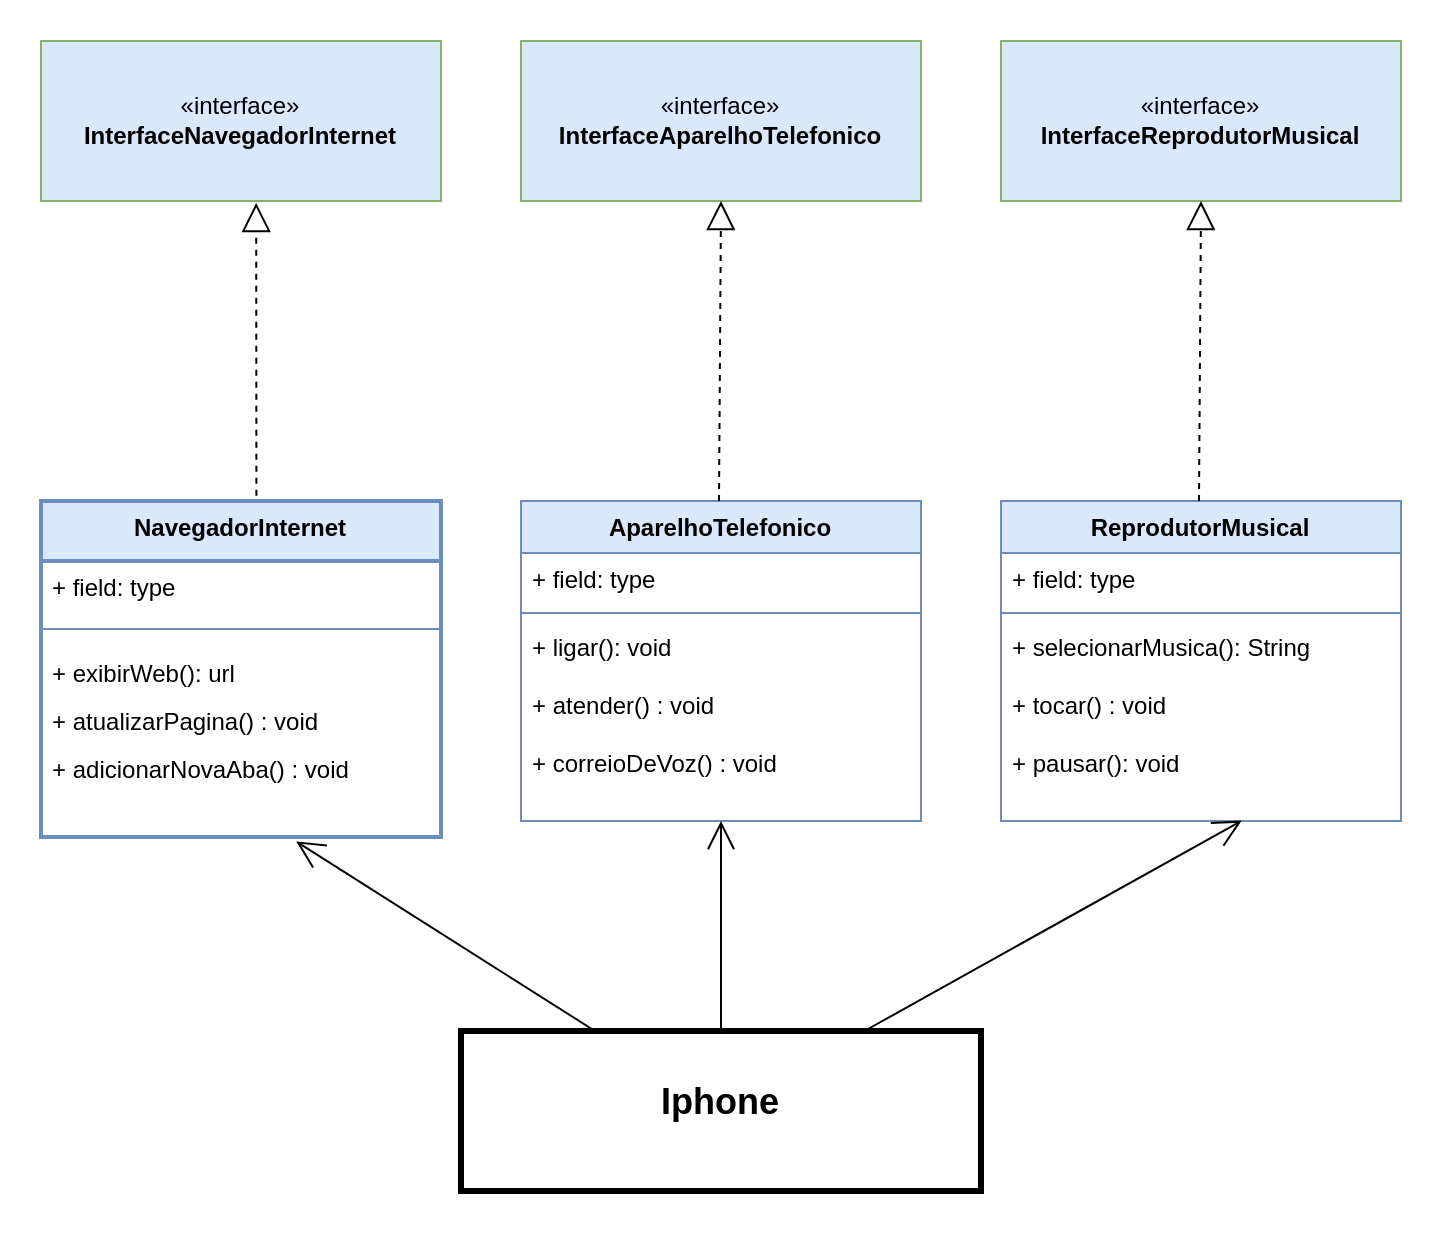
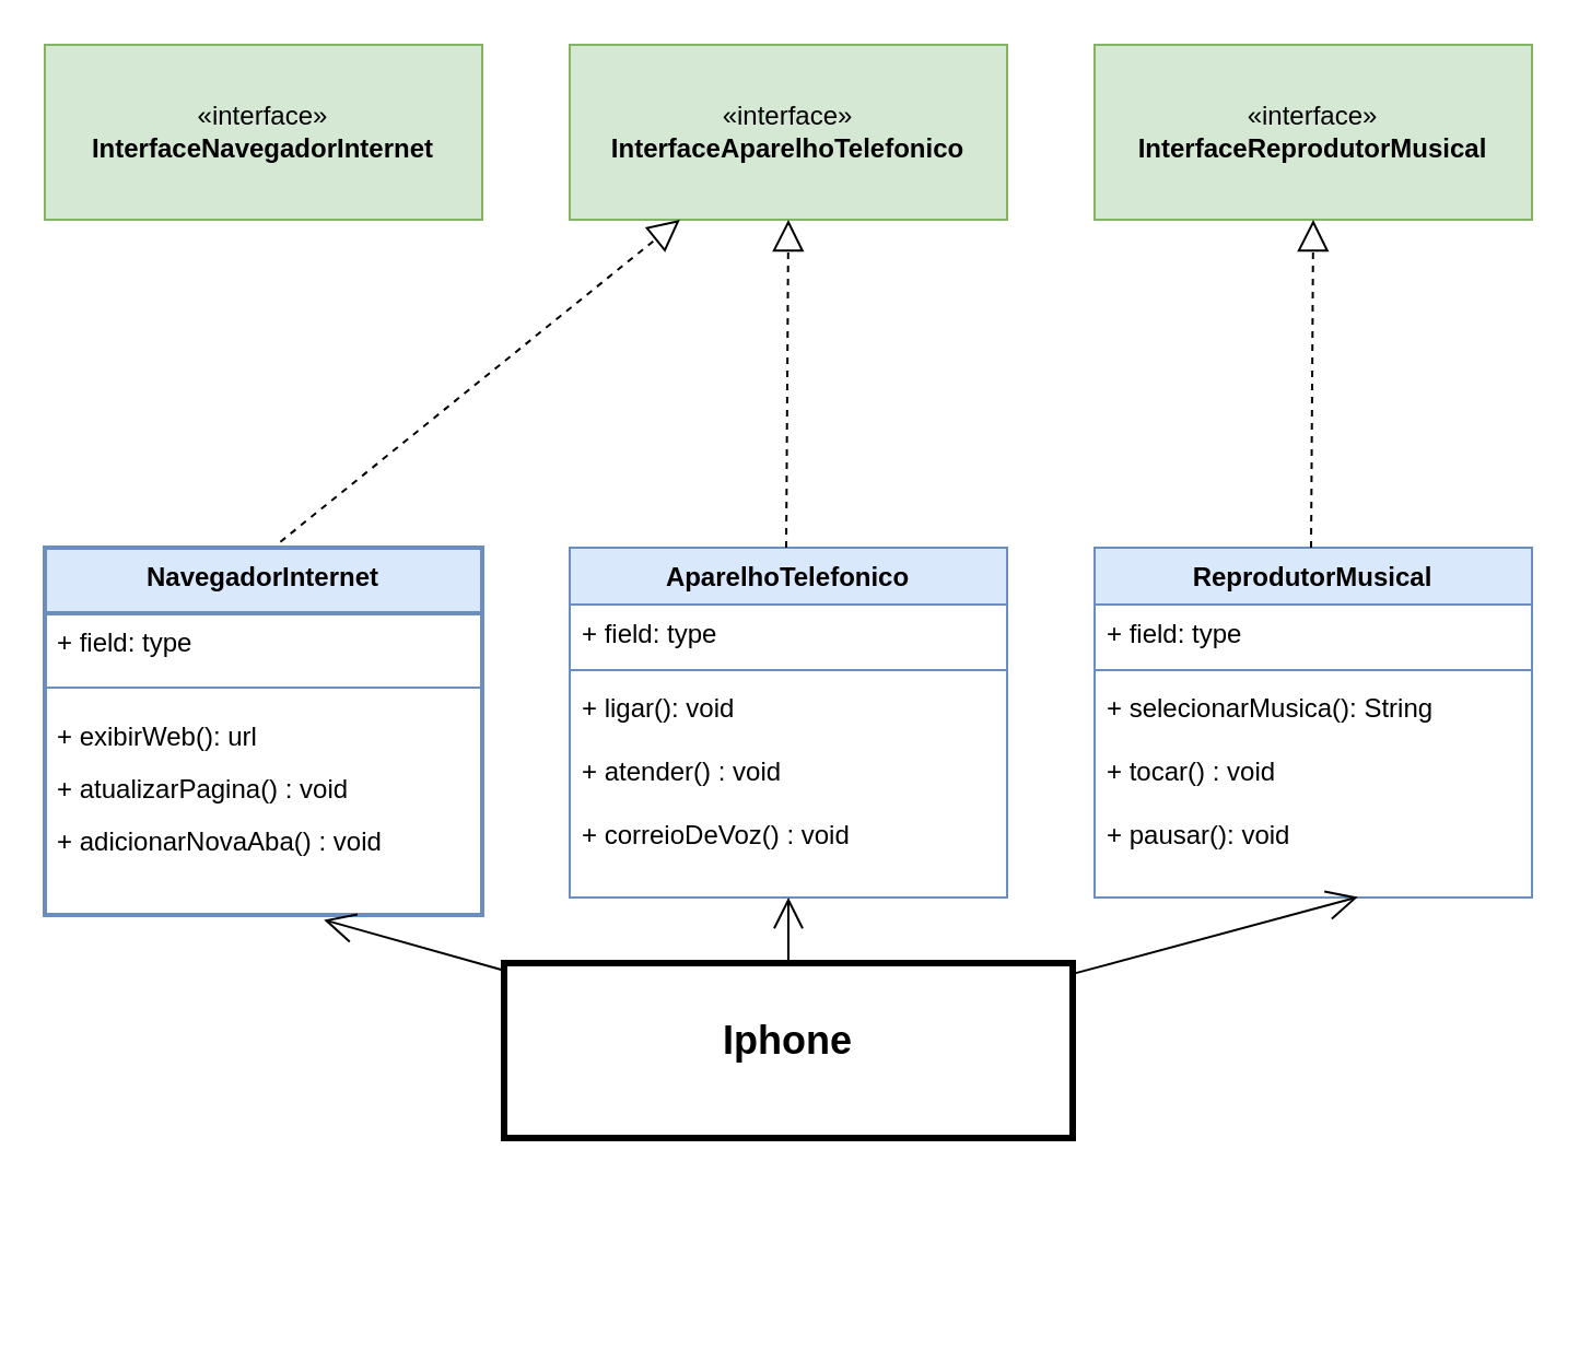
  <mxCell id="0" />
  <mxCell id="1" parent="0" />
  <mxCell id="2" value="" style="rounded=0;whiteSpace=wrap;html=1;" vertex="1" parent="1"><mxGeometry x="330" y="260" width="120" as="geometry" /></mxCell>
- <mxCell id="3" value="«interface»&lt;br&gt;&lt;b&gt;InterfaceAparelhoTelefonico&lt;/b&gt;" style="html=1;whiteSpace=wrap;fillColor=#dae8fc;strokeColor=#82b366;" vertex="1" parent="1"><mxGeometry x="260" y="20" width="200" height="80" as="geometry" /></mxCell>
- <mxCell id="4" value="«interface»&lt;br&gt;&lt;b&gt;InterfaceNavegadorInternet&lt;br&gt;&lt;/b&gt;" style="html=1;whiteSpace=wrap;fillColor=#dae8fc;strokeColor=#82b366;" vertex="1" parent="1"><mxGeometry x="20" y="20" width="200" height="80" as="geometry" /></mxCell>
- <mxCell id="5" value="«interface»&lt;br&gt;&lt;b&gt;InterfaceReprodutorMusical&lt;br&gt;&lt;/b&gt;" style="html=1;whiteSpace=wrap;fillColor=#dae8fc;strokeColor=#82b366;" vertex="1" parent="1"><mxGeometry x="500" y="20" width="200" height="80" as="geometry" /></mxCell>
+ <mxCell id="3" value="«interface»&lt;br&gt;&lt;b&gt;InterfaceAparelhoTelefonico&lt;/b&gt;" style="html=1;whiteSpace=wrap;fillColor=#d5e8d4;strokeColor=#82b366;" vertex="1" parent="1"><mxGeometry x="260" y="20" width="200" height="80" as="geometry" /></mxCell>
+ <mxCell id="4" value="«interface»&lt;br&gt;&lt;b&gt;InterfaceNavegadorInternet&lt;br&gt;&lt;/b&gt;" style="html=1;whiteSpace=wrap;fillColor=#d5e8d4;strokeColor=#82b366;" vertex="1" parent="1"><mxGeometry x="20" y="20" width="200" height="80" as="geometry" /></mxCell>
+ <mxCell id="5" value="«interface»&lt;br&gt;&lt;b&gt;InterfaceReprodutorMusical&lt;br&gt;&lt;/b&gt;" style="html=1;whiteSpace=wrap;fillColor=#d5e8d4;strokeColor=#82b366;" vertex="1" parent="1"><mxGeometry x="500" y="20" width="200" height="80" as="geometry" /></mxCell>
  <mxCell id="6" value="AparelhoTelefonico" style="swimlane;fontStyle=1;align=center;verticalAlign=top;childLayout=stackLayout;horizontal=1;startSize=26;horizontalStack=0;resizeParent=1;resizeParentMax=0;resizeLast=0;collapsible=1;marginBottom=0;whiteSpace=wrap;html=1;fillColor=#dae8fc;strokeColor=#6c8ebf;" vertex="1" parent="1"><mxGeometry x="260" y="250" width="200" height="160" as="geometry" /></mxCell>
  <mxCell id="7" value="+ field: type" style="text;strokeColor=none;fillColor=none;align=left;verticalAlign=top;spacingLeft=4;spacingRight=4;overflow=hidden;rotatable=0;points=[[0,0.5],[1,0.5]];portConstraint=eastwest;whiteSpace=wrap;html=1;perimeterSpacing=0;strokeWidth=1;" vertex="1" parent="6"><mxGeometry y="26" width="200" height="26" as="geometry" /></mxCell>
  <mxCell id="8" value="" style="line;strokeWidth=1;fillColor=none;align=left;verticalAlign=middle;spacingTop=-1;spacingLeft=3;spacingRight=3;rotatable=0;labelPosition=right;points=[];portConstraint=eastwest;strokeColor=inherit;" vertex="1" parent="6"><mxGeometry y="52" width="200" height="8" as="geometry" /></mxCell>
  <mxCell id="9" value="+ ligar(): void&lt;br&gt;&lt;br&gt;+ atender() : void&lt;br&gt;&lt;br&gt;+ correioDeVoz() : void" style="text;strokeColor=none;fillColor=none;align=left;verticalAlign=top;spacingLeft=4;spacingRight=4;overflow=hidden;rotatable=0;points=[[0,0.5],[1,0.5]];portConstraint=eastwest;whiteSpace=wrap;html=1;" vertex="1" parent="6"><mxGeometry y="60" width="200" height="100" as="geometry" /></mxCell>
  <mxCell id="10" value="ReprodutorMusical" style="swimlane;fontStyle=1;align=center;verticalAlign=top;childLayout=stackLayout;horizontal=1;startSize=26;horizontalStack=0;resizeParent=1;resizeParentMax=0;resizeLast=0;collapsible=1;marginBottom=0;whiteSpace=wrap;html=1;fillColor=#dae8fc;strokeColor=#6c8ebf;" vertex="1" parent="1"><mxGeometry x="500" y="250" width="200" height="160" as="geometry" /></mxCell>
  <mxCell id="11" value="+ field: type" style="text;strokeColor=none;fillColor=none;align=left;verticalAlign=top;spacingLeft=4;spacingRight=4;overflow=hidden;rotatable=0;points=[[0,0.5],[1,0.5]];portConstraint=eastwest;whiteSpace=wrap;html=1;strokeWidth=1;" vertex="1" parent="10"><mxGeometry y="26" width="200" height="26" as="geometry" /></mxCell>
  <mxCell id="12" value="" style="line;strokeWidth=1;fillColor=none;align=left;verticalAlign=middle;spacingTop=-1;spacingLeft=3;spacingRight=3;rotatable=0;labelPosition=right;points=[];portConstraint=eastwest;strokeColor=inherit;" vertex="1" parent="10"><mxGeometry y="52" width="200" height="8" as="geometry" /></mxCell>
  <mxCell id="13" value="+ selecionarMusica(): String&lt;br&gt;&lt;br&gt;+ tocar() : void&lt;br&gt;&lt;br&gt;+ pausar(): void" style="text;strokeColor=none;fillColor=none;align=left;verticalAlign=top;spacingLeft=4;spacingRight=4;overflow=hidden;rotatable=0;points=[[0,0.5],[1,0.5]];portConstraint=eastwest;whiteSpace=wrap;html=1;" vertex="1" parent="10"><mxGeometry y="60" width="200" height="100" as="geometry" /></mxCell>
  <mxCell id="14" value="NavegadorInternet&lt;br&gt;" style="swimlane;fontStyle=1;align=center;verticalAlign=top;childLayout=stackLayout;horizontal=1;startSize=30;horizontalStack=0;resizeParent=1;resizeParentMax=0;resizeLast=0;collapsible=1;marginBottom=0;whiteSpace=wrap;html=1;swimlaneLine=1;shadow=0;fillColor=#dae8fc;strokeColor=#6C8EBF;strokeWidth=2;perimeterSpacing=10;" vertex="1" parent="1"><mxGeometry x="20" y="250" width="200" height="168" as="geometry"><mxRectangle x="60" y="320" width="150" height="30" as="alternateBounds" /></mxGeometry></mxCell>
  <mxCell id="15" value="+ field: type" style="text;strokeColor=none;fillColor=none;align=left;verticalAlign=top;spacingLeft=4;spacingRight=4;overflow=hidden;rotatable=0;points=[[0,0.5],[1,0.5]];portConstraint=eastwest;whiteSpace=wrap;html=1;strokeWidth=1;perimeterSpacing=0;shadow=0;" vertex="1" parent="14"><mxGeometry y="30" width="200" height="30" as="geometry" /></mxCell>
  <mxCell id="16" value="" style="line;strokeWidth=1;fillColor=none;align=left;verticalAlign=middle;spacingTop=-1;spacingLeft=3;spacingRight=3;rotatable=0;labelPosition=right;points=[];portConstraint=eastwest;strokeColor=inherit;" vertex="1" parent="14"><mxGeometry y="60" width="200" height="8" as="geometry" /></mxCell>
  <mxCell id="17" value="&lt;p style=&quot;line-height: 0%;&quot;&gt;+ exibirWeb(): url&lt;br&gt;&lt;/p&gt;&lt;p style=&quot;line-height: 0%;&quot;&gt;&lt;br&gt;&lt;/p&gt;&lt;p style=&quot;line-height: 0%;&quot;&gt;+ atualizarPagina() : void&lt;/p&gt;&lt;p style=&quot;line-height: 0%;&quot;&gt;&lt;br&gt;&lt;/p&gt;&lt;p style=&quot;line-height: 0%;&quot;&gt;+ adicionarNovaAba() : void&lt;/p&gt;" style="text;align=left;verticalAlign=top;spacingLeft=4;spacingRight=4;overflow=hidden;rotatable=0;points=[[0,0.5],[1,0.5]];portConstraint=eastwest;whiteSpace=wrap;html=1;strokeWidth=3;perimeterSpacing=0;" vertex="1" parent="14"><mxGeometry y="68" width="200" height="100" as="geometry" /></mxCell>
- <mxCell id="18" value="" style="endArrow=block;dashed=1;endFill=0;endSize=12;html=1;rounded=0;fontFamily=Helvetica;fontSize=12;fontColor=default;exitX=0.535;exitY=0.039;exitDx=0;exitDy=0;exitPerimeter=0;entryX=0.538;entryY=1.012;entryDx=0;entryDy=0;entryPerimeter=0;" edge="1" parent="1" source="14" target="4"><mxGeometry width="160" relative="1" as="geometry"><mxPoint x="0" y="170" as="sourcePoint" /><mxPoint x="130" y="110" as="targetPoint" /></mxGeometry></mxCell>
+ <mxCell id="18" value="" style="endArrow=block;dashed=1;endFill=0;endSize=12;html=1;rounded=0;fontFamily=Helvetica;fontSize=12;fontColor=default;exitX=0.535;exitY=0.039;exitDx=0;exitDy=0;exitPerimeter=0;" edge="1" parent="1" source="14" target="3"><mxGeometry width="160" relative="1" as="geometry"><mxPoint x="0" y="170" as="sourcePoint" /><mxPoint x="130" y="110" as="targetPoint" /></mxGeometry></mxCell>
  <mxCell id="19" value="" style="endArrow=block;dashed=1;endFill=0;endSize=12;html=1;rounded=0;fontFamily=Helvetica;fontSize=12;fontColor=default;exitX=0.535;exitY=0.039;exitDx=0;exitDy=0;exitPerimeter=0;entryX=0.5;entryY=1;entryDx=0;entryDy=0;" edge="1" parent="1" target="5"><mxGeometry width="160" relative="1" as="geometry"><mxPoint x="599" y="250" as="sourcePoint" /><mxPoint x="601" y="113" as="targetPoint" /></mxGeometry></mxCell>
  <mxCell id="20" value="" style="endArrow=block;dashed=1;endFill=0;endSize=12;html=1;rounded=0;fontFamily=Helvetica;fontSize=12;fontColor=default;exitX=0.535;exitY=0.039;exitDx=0;exitDy=0;exitPerimeter=0;" edge="1" parent="1"><mxGeometry width="160" relative="1" as="geometry"><mxPoint x="359" y="250" as="sourcePoint" /><mxPoint x="360" y="100" as="targetPoint" /></mxGeometry></mxCell>
- <mxCell id="21" value="&lt;p style=&quot;margin: 4px 0px 0px; text-align: center; font-size: 18px;&quot;&gt;&lt;br&gt;&lt;b&gt;Iphone&lt;/b&gt;&lt;/p&gt;&lt;p style=&quot;margin: 4px 0px 0px; text-align: center; font-size: 18px;&quot;&gt;&lt;b&gt;&lt;br&gt;&lt;/b&gt;&lt;/p&gt;" style="verticalAlign=top;align=left;overflow=fill;fontSize=12;fontFamily=Helvetica;html=1;whiteSpace=wrap;strokeWidth=3;fontColor=default;fillColor=none;gradientColor=none;" vertex="1" parent="1"><mxGeometry x="230" y="515" width="260" height="80" as="geometry" /></mxCell>
+ <mxCell id="21" value="&lt;p style=&quot;margin: 4px 0px 0px; text-align: center; font-size: 18px;&quot;&gt;&lt;br&gt;&lt;b&gt;Iphone&lt;/b&gt;&lt;/p&gt;&lt;p style=&quot;margin: 4px 0px 0px; text-align: center; font-size: 18px;&quot;&gt;&lt;b&gt;&lt;br&gt;&lt;/b&gt;&lt;/p&gt;" style="verticalAlign=top;align=left;overflow=fill;fontSize=12;fontFamily=Helvetica;html=1;whiteSpace=wrap;strokeWidth=3;fontColor=default;fillColor=none;gradientColor=none;" vertex="1" parent="1"><mxGeometry x="230" y="440" width="260" height="80" as="geometry" /></mxCell>
  <mxCell id="22" value="" style="endArrow=open;endFill=1;endSize=12;html=1;rounded=0;fontFamily=Helvetica;fontSize=12;fontColor=default;entryX=0.638;entryY=1.022;entryDx=0;entryDy=0;entryPerimeter=0;" edge="1" parent="1" source="21" target="17"><mxGeometry width="160" relative="1" as="geometry"><mxPoint x="310" y="550" as="sourcePoint" /><mxPoint x="470" y="550" as="targetPoint" /></mxGeometry></mxCell>
  <mxCell id="23" value="" style="endArrow=open;endFill=1;endSize=12;html=1;rounded=0;fontFamily=Helvetica;fontSize=12;fontColor=default;" edge="1" parent="1" source="21" target="9"><mxGeometry width="160" relative="1" as="geometry"><mxPoint x="310" y="550" as="sourcePoint" /><mxPoint x="470" y="550" as="targetPoint" /></mxGeometry></mxCell>
  <mxCell id="24" value="" style="endArrow=open;endFill=1;endSize=12;html=1;rounded=0;fontFamily=Helvetica;fontSize=12;fontColor=default;entryX=0.602;entryY=0.998;entryDx=0;entryDy=0;entryPerimeter=0;" edge="1" parent="1" source="21" target="13"><mxGeometry width="160" relative="1" as="geometry"><mxPoint x="310" y="550" as="sourcePoint" /><mxPoint x="620" y="420" as="targetPoint" /></mxGeometry></mxCell>
